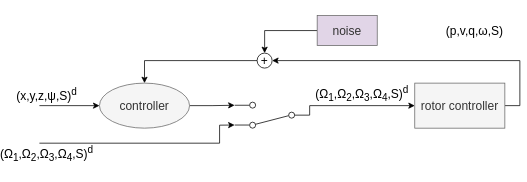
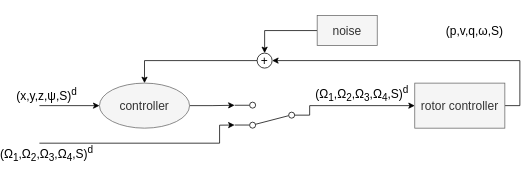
  <mxCell id="0" />
  <mxCell id="1" parent="0" />
  <mxCell id="2" style="edgeStyle=orthogonalEdgeStyle;rounded=0;orthogonalLoop=1;jettySize=auto;html=1;exitX=1;exitY=0.5;exitDx=0;exitDy=0;entryX=1;entryY=0.88;entryDx=0;entryDy=0;fontSize=16;" edge="1" parent="1" source="3" target="14"><mxGeometry relative="1" as="geometry" /></mxCell>
  <mxCell id="3" value="controller" style="ellipse;whiteSpace=wrap;html=1;fontSize=16;fillColor=#f5f5f5;fontColor=#333333;strokeColor=#666666;" vertex="1" parent="1"><mxGeometry x="120" y="110" width="120" height="60" as="geometry" /></mxCell>
  <mxCell id="4" style="edgeStyle=orthogonalEdgeStyle;rounded=0;orthogonalLoop=1;jettySize=auto;html=1;exitX=1;exitY=0.5;exitDx=0;exitDy=0;entryX=1;entryY=0.5;entryDx=0;entryDy=0;fontSize=16;" edge="1" parent="1" source="5" target="9"><mxGeometry relative="1" as="geometry" /></mxCell>
  <mxCell id="5" value="rotor controller" style="rounded=0;whiteSpace=wrap;html=1;fontSize=16;fillColor=#f5f5f5;fontColor=#333333;strokeColor=#666666;" vertex="1" parent="1"><mxGeometry x="540" y="110" width="120" height="60" as="geometry" /></mxCell>
  <mxCell id="6" style="edgeStyle=orthogonalEdgeStyle;rounded=0;orthogonalLoop=1;jettySize=auto;html=1;entryX=0.5;entryY=0;entryDx=0;entryDy=0;" edge="1" parent="1" source="7" target="9"><mxGeometry relative="1" as="geometry" /></mxCell>
- <mxCell id="7" value="&lt;font style=&quot;font-size: 13px;&quot;&gt;&lt;font style=&quot;font-size: 14px;&quot;&gt;&lt;font style=&quot;font-size: 15px;&quot;&gt;&lt;font style=&quot;font-size: 16px;&quot;&gt;noise&lt;/font&gt;&lt;/font&gt;&lt;/font&gt;&lt;/font&gt;" style="rounded=0;whiteSpace=wrap;html=1;fillColor=#e1d5e7;fontColor=#333333;strokeColor=#666666;" vertex="1" parent="1"><mxGeometry x="410" y="20" width="80" height="40" as="geometry" /></mxCell>
+ <mxCell id="7" value="&lt;font style=&quot;font-size: 13px;&quot;&gt;&lt;font style=&quot;font-size: 14px;&quot;&gt;&lt;font style=&quot;font-size: 15px;&quot;&gt;&lt;font style=&quot;font-size: 16px;&quot;&gt;noise&lt;/font&gt;&lt;/font&gt;&lt;/font&gt;&lt;/font&gt;" style="rounded=0;whiteSpace=wrap;html=1;fillColor=#f5f5f5;fontColor=#333333;strokeColor=#666666;" vertex="1" parent="1"><mxGeometry x="410" y="20" width="80" height="40" as="geometry" /></mxCell>
  <mxCell id="8" style="edgeStyle=orthogonalEdgeStyle;rounded=0;orthogonalLoop=1;jettySize=auto;html=1;exitX=0;exitY=0.5;exitDx=0;exitDy=0;entryX=0.5;entryY=0;entryDx=0;entryDy=0;fontSize=16;" edge="1" parent="1" source="9" target="3"><mxGeometry relative="1" as="geometry" /></mxCell>
  <mxCell id="9" value="&lt;font style=&quot;font-size: 13px;&quot;&gt;&lt;font style=&quot;font-size: 14px;&quot;&gt;&lt;font style=&quot;font-size: 15px;&quot;&gt;&lt;font style=&quot;font-size: 16px;&quot;&gt;+&lt;/font&gt;&lt;/font&gt;&lt;/font&gt;&lt;/font&gt;" style="ellipse;whiteSpace=wrap;html=1;aspect=fixed;" vertex="1" parent="1"><mxGeometry x="330" y="70" width="20" height="20" as="geometry" /></mxCell>
  <mxCell id="10" value="" style="endArrow=classic;html=1;rounded=0;fontSize=16;entryX=0;entryY=0.5;entryDx=0;entryDy=0;" edge="1" parent="1" target="3"><mxGeometry width="50" height="50" relative="1" as="geometry"><mxPoint x="40" y="140" as="sourcePoint" /><mxPoint x="60" y="150" as="targetPoint" /></mxGeometry></mxCell>
  <mxCell id="11" value="(x,y,z,ψ,S)&lt;sup&gt;d&lt;/sup&gt;" style="text;html=1;strokeColor=none;fillColor=none;align=center;verticalAlign=middle;whiteSpace=wrap;rounded=0;fontSize=16;" vertex="1" parent="1"><mxGeometry x="20" y="110" width="60" height="30" as="geometry" /></mxCell>
  <mxCell id="12" value="(Ω&lt;sub&gt;1&lt;/sub&gt;,Ω&lt;sub&gt;2&lt;/sub&gt;,Ω&lt;sub&gt;3&lt;/sub&gt;,Ω&lt;sub&gt;4&lt;/sub&gt;,S)&lt;sup&gt;d&lt;/sup&gt;" style="text;html=1;strokeColor=none;fillColor=none;align=center;verticalAlign=middle;whiteSpace=wrap;rounded=0;fontSize=16;" vertex="1" parent="1"><mxGeometry x="20" y="190" width="60" height="30" as="geometry" /></mxCell>
  <mxCell id="13" style="edgeStyle=orthogonalEdgeStyle;rounded=0;orthogonalLoop=1;jettySize=auto;html=1;exitX=0;exitY=0.5;exitDx=0;exitDy=0;entryX=0;entryY=0.5;entryDx=0;entryDy=0;fontSize=16;" edge="1" parent="1" source="14" target="5"><mxGeometry relative="1" as="geometry"><Array as="points"><mxPoint x="400" y="140" /></Array></mxGeometry></mxCell>
  <mxCell id="14" value="" style="shape=mxgraph.electrical.electro-mechanical.twoWaySwitch;aspect=fixed;elSwitchState=2;fontSize=16;rotation=-180;" vertex="1" parent="1"><mxGeometry x="300" y="135.33" width="100" height="34.67" as="geometry" /></mxCell>
  <mxCell id="15" value="" style="endArrow=classic;html=1;rounded=0;fontSize=16;entryX=1;entryY=0.12;entryDx=0;entryDy=0;" edge="1" parent="1" target="14"><mxGeometry width="50" height="50" relative="1" as="geometry"><mxPoint x="40" y="190" as="sourcePoint" /><mxPoint x="280" y="140" as="targetPoint" /><Array as="points"><mxPoint x="280" y="190" /><mxPoint x="280" y="166" /></Array></mxGeometry></mxCell>
  <mxCell id="16" value="(Ω&lt;sub&gt;1&lt;/sub&gt;,Ω&lt;sub&gt;2&lt;/sub&gt;,Ω&lt;sub&gt;3&lt;/sub&gt;,Ω&lt;sub&gt;4&lt;/sub&gt;,S)&lt;sup&gt;d&lt;/sup&gt;" style="text;html=1;strokeColor=none;fillColor=none;align=center;verticalAlign=middle;whiteSpace=wrap;rounded=0;fontSize=16;" vertex="1" parent="1"><mxGeometry x="440" y="110" width="60" height="30" as="geometry" /></mxCell>
  <mxCell id="17" value="(p,v,q,ω,S)" style="text;html=1;strokeColor=none;fillColor=none;align=center;verticalAlign=middle;whiteSpace=wrap;rounded=0;fontSize=16;" vertex="1" parent="1"><mxGeometry x="590" y="25" width="60" height="30" as="geometry" /></mxCell>
